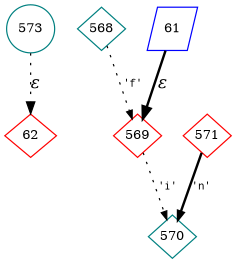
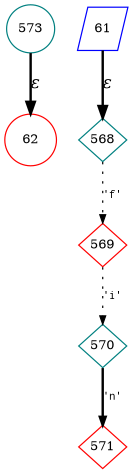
  digraph {
    rankdir=TB
    node [color=red fixedsize=true fontsize=11 shape=diamond peripheries=1]
    edge [arrowhead=normal arrowsize=.7 fontname=Courier fontsize=11 style=bold]
-   n1 [label=62 width=.6 peripheries=""]
+   n1 [label=62 shape=circle width=.6 peripheries=""]
    n2 [color=teal label=568 width=.55]
    n3 [label=569 width=.55]
    n4 [color=teal label=570 width=.55]
    n5 [label=571 width=.55]
    n6 [color=teal label=573 shape=circle width=.55]
    n7 [color=blue label=61 shape=parallelogram width=.55]
    n2 -> n3 [label="'f'" style=dotted]
    n3 -> n4 [label="'i'" style=dotted]
-   n5 -> n4 [label="'n'"]
-   n6 -> n1 [fontname="Times-Italic" label="&epsilon;" style=dotted arrowhead="" arrowsize="" fontsize=""]
-   n7 -> n3 [fontname="Times-Italic" label="&epsilon;" arrowhead="" arrowsize="" fontsize=""]
+   n4 -> n5 [label="'n'"]
+   n6 -> n1 [fontname="Times-Italic" label="&epsilon;" arrowhead="" arrowsize="" fontsize=""]
+   n7 -> n2 [fontname="Times-Italic" label="&epsilon;" arrowhead="" arrowsize="" fontsize=""]
  }
